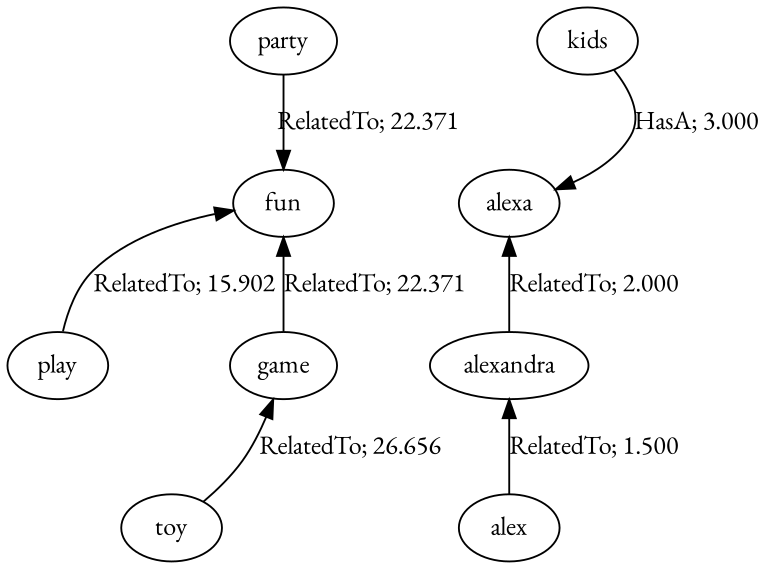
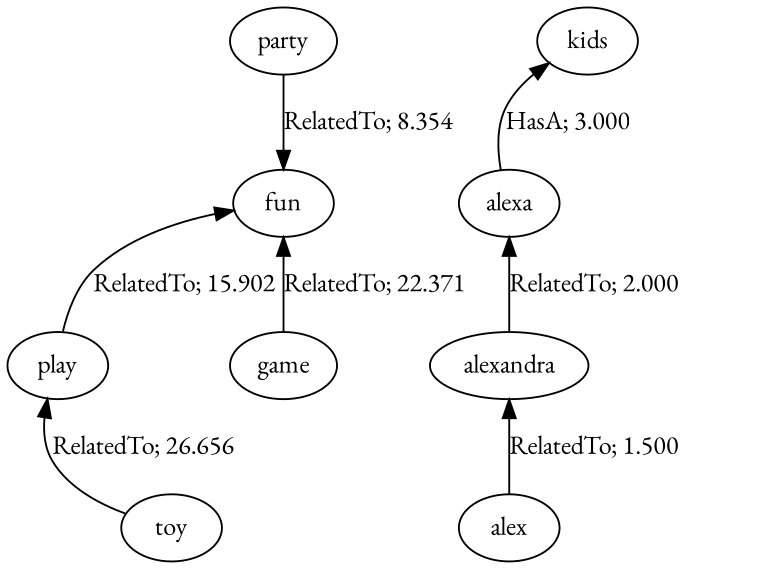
  digraph {
    fontname="EB Garamond"
    node [fontname="EB Garamond"]
    edge [dir=back fontname="EB Garamond"]
    n1 [label=party]
    n2 [label=fun]
    n3 [label=play]
    n4 [label=game]
    n5 [label=toy]
    n6 [label=kids]
    n7 [label=alexa]
    n8 [label=alexandra]
    n9 [label=alex]
-   n1 -> n2 [dir=forward label="RelatedTo; 22.371" weight=8.354]
+   n1 -> n2 [dir=forward label="RelatedTo; 8.354" weight=8.354]
    n2 -> n3 [label="RelatedTo; 15.902" weight=15.902]
    n2 -> n4 [label="RelatedTo; 22.371" weight=22.371]
-   n4 -> n5 [label="RelatedTo; 26.656" weight=26.656]
-   n7 -> n6 [label="HasA; 3.000" weight=3.000]
+   n3 -> n5 [label="RelatedTo; 26.656" weight=26.656]
+   n6 -> n7 [label="HasA; 3.000" weight=3.000]
    n7 -> n8 [label="RelatedTo; 2.000" weight=2.000]
    n8 -> n9 [label="RelatedTo; 1.500" weight=1.000]
  }
